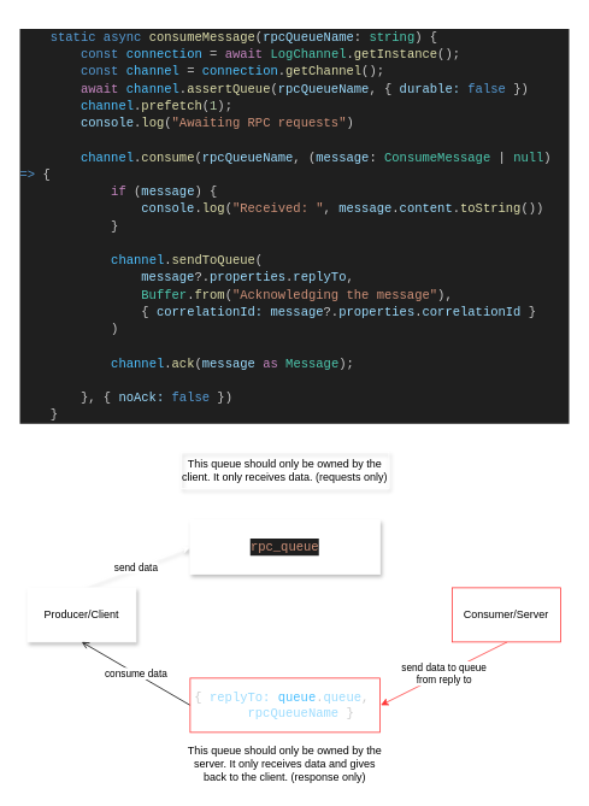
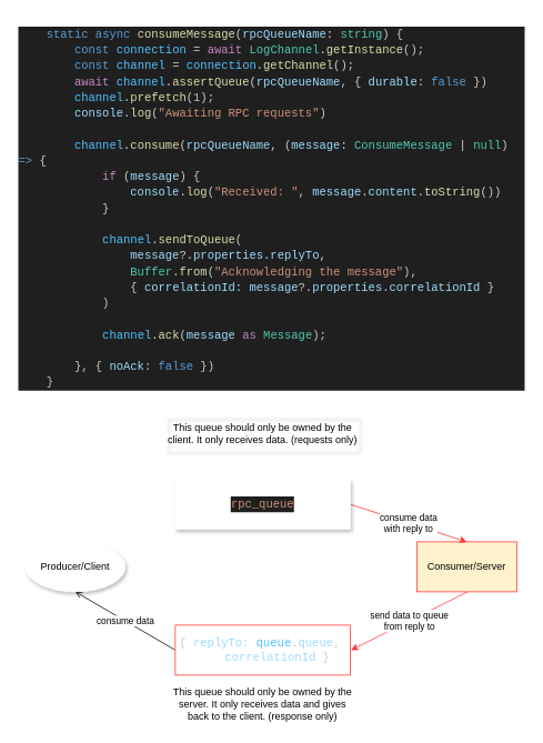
  <mxCell id="0" />
  <mxCell id="1" parent="0" />
- <mxCell id="2" value="send data" style="edgeStyle=none;html=1;exitX=0.5;exitY=0;exitDx=0;exitDy=0;entryX=0;entryY=0.5;entryDx=0;entryDy=0;strokeColor=#FFFFFF;shadow=1;" parent="1" source="3" target="7" edge="1"><mxGeometry relative="1" as="geometry" /></mxCell>
- <mxCell id="3" value="Producer/Client" style="rounded=0;whiteSpace=wrap;html=1;strokeColor=#FFFFFF;shadow=1;" parent="1" vertex="1"><mxGeometry x="30" y="650" width="120" height="60" as="geometry" /></mxCell>
+ <mxCell id="3" value="Producer/Client" style="ellipse;whiteSpace=wrap;html=1;strokeColor=#FFFFFF;shadow=1;" parent="1" vertex="1"><mxGeometry x="30" y="650" width="120" height="60" as="geometry" /></mxCell>
  <mxCell id="4" value="send data to queue&lt;br&gt;from reply to" style="edgeStyle=none;html=1;exitX=0.5;exitY=1;exitDx=0;exitDy=0;entryX=1;entryY=0.5;entryDx=0;entryDy=0;strokeColor=#FF3333;" parent="1" edge="1"><mxGeometry relative="1" as="geometry"><mxPoint x="561" y="710" as="sourcePoint" /><mxPoint x="421" y="780" as="targetPoint" /></mxGeometry></mxCell>
- <mxCell id="5" value="Consumer/Server" style="rounded=0;whiteSpace=wrap;html=1;strokeColor=#FF3333;" parent="1" vertex="1"><mxGeometry x="500" y="650" width="120" height="60" as="geometry" /></mxCell>
+ <mxCell id="5" value="Consumer/Server" style="rounded=0;whiteSpace=wrap;html=1;strokeColor=#FF3333;fillColor=#fff2cc;" parent="1" vertex="1"><mxGeometry x="500" y="650" width="120" height="60" as="geometry" /></mxCell>
+ <mxCell id="6" value="consume data &lt;br&gt;with reply to" style="edgeStyle=none;html=1;exitX=1;exitY=0.5;exitDx=0;exitDy=0;entryX=0.5;entryY=0;entryDx=0;entryDy=0;strokeColor=#FF3333;" parent="1" source="7" target="5" edge="1"><mxGeometry relative="1" as="geometry" /></mxCell>
  <mxCell id="7" value="&lt;div style=&quot;color: rgb(204, 204, 204); background-color: rgb(31, 31, 31); font-family: Consolas, &amp;quot;Courier New&amp;quot;, monospace; font-size: 14px; line-height: 19px;&quot;&gt;&lt;span style=&quot;color: rgb(206, 145, 120); text-align: left;&quot;&gt;rpc_queue&lt;/span&gt;&lt;br&gt;&lt;/div&gt;" style="rounded=0;whiteSpace=wrap;html=1;strokeColor=#FFFFFF;shadow=1;" parent="1" vertex="1"><mxGeometry x="210" y="575" width="210" height="60" as="geometry" /></mxCell>
  <mxCell id="8" value="consume data" style="edgeStyle=none;html=1;exitX=0;exitY=0.5;exitDx=0;exitDy=0;entryX=0.5;entryY=1;entryDx=0;entryDy=0;endArrow=open;" parent="1" source="9" target="3" edge="1"><mxGeometry relative="1" as="geometry" /></mxCell>
- <mxCell id="9" value="&lt;div style=&quot;text-align: center; color: rgb(204, 204, 204); font-family: Consolas, &amp;quot;Courier New&amp;quot;, monospace; font-size: 14px;&quot;&gt;{&amp;nbsp;&lt;span style=&quot;background-color: initial; color: rgb(156, 220, 254);&quot;&gt;replyTo&lt;/span&gt;&lt;span style=&quot;background-color: initial; color: rgb(156, 220, 254);&quot;&gt;:&lt;/span&gt;&lt;span style=&quot;background-color: initial;&quot;&gt;&amp;nbsp;&lt;/span&gt;&lt;span style=&quot;background-color: initial; color: rgb(79, 193, 255);&quot;&gt;queue&lt;/span&gt;&lt;span style=&quot;background-color: initial;&quot;&gt;.&lt;/span&gt;&lt;span style=&quot;background-color: initial; color: rgb(156, 220, 254);&quot;&gt;queue&lt;/span&gt;&lt;span style=&quot;background-color: initial;&quot;&gt;,&lt;/span&gt;&lt;span style=&quot;background-color: initial;&quot;&gt;&amp;nbsp; &amp;nbsp; &amp;nbsp;&lt;/span&gt;&lt;span style=&quot;background-color: initial;&quot;&gt;&amp;nbsp;&lt;/span&gt;&lt;span style=&quot;background-color: initial; color: rgb(156, 220, 254);&quot;&gt;rpcQueueName&amp;nbsp;&lt;/span&gt;&lt;span style=&quot;background-color: initial;&quot;&gt;}&lt;/span&gt;&lt;/div&gt;" style="rounded=0;whiteSpace=wrap;html=1;align=left;strokeColor=#FF3333;" parent="1" vertex="1"><mxGeometry x="210" y="750" width="210" height="60" as="geometry" /></mxCell>
+ <mxCell id="9" value="&lt;div style=&quot;text-align: center; color: rgb(204, 204, 204); font-family: Consolas, &amp;quot;Courier New&amp;quot;, monospace; font-size: 14px;&quot;&gt;{&amp;nbsp;&lt;span style=&quot;background-color: initial; color: rgb(156, 220, 254);&quot;&gt;replyTo&lt;/span&gt;&lt;span style=&quot;background-color: initial; color: rgb(156, 220, 254);&quot;&gt;:&lt;/span&gt;&lt;span style=&quot;background-color: initial;&quot;&gt;&amp;nbsp;&lt;/span&gt;&lt;span style=&quot;background-color: initial; color: rgb(79, 193, 255);&quot;&gt;queue&lt;/span&gt;&lt;span style=&quot;background-color: initial;&quot;&gt;.&lt;/span&gt;&lt;span style=&quot;background-color: initial; color: rgb(156, 220, 254);&quot;&gt;queue&lt;/span&gt;&lt;span style=&quot;background-color: initial;&quot;&gt;,&lt;/span&gt;&lt;span style=&quot;background-color: initial;&quot;&gt;&amp;nbsp; &amp;nbsp; &amp;nbsp;&lt;/span&gt;&lt;span style=&quot;background-color: initial;&quot;&gt;&amp;nbsp;&lt;/span&gt;&lt;span style=&quot;background-color: initial; color: rgb(156, 220, 254);&quot;&gt;correlationId&amp;nbsp;&lt;/span&gt;&lt;span style=&quot;background-color: initial;&quot;&gt;}&lt;/span&gt;&lt;/div&gt;" style="rounded=0;whiteSpace=wrap;html=1;align=left;strokeColor=#FF3333;" parent="1" vertex="1"><mxGeometry x="210" y="750" width="210" height="60" as="geometry" /></mxCell>
  <mxCell id="10" value="This queue should only be owned by the client. It only receives data. (requests only)" style="text;html=1;strokeColor=#FFFFFF;fillColor=none;align=center;verticalAlign=middle;whiteSpace=wrap;rounded=0;shadow=1;" parent="1" vertex="1"><mxGeometry x="200" y="500" width="230" height="40" as="geometry" /></mxCell>
  <mxCell id="11" value="This queue should only be owned by the server. It only receives data and gives back to the client. (response only)" style="text;html=1;strokeColor=none;fillColor=none;align=center;verticalAlign=middle;whiteSpace=wrap;rounded=0;" parent="1" vertex="1"><mxGeometry x="205" y="820" width="220" height="50" as="geometry" /></mxCell>
  <mxCell id="12" value="&lt;div style=&quot;color: rgb(204, 204, 204); background-color: rgb(31, 31, 31); font-family: Consolas, &amp;quot;Courier New&amp;quot;, monospace; font-size: 14px; line-height: 19px;&quot;&gt;&lt;div style=&quot;line-height: 19px;&quot;&gt;&lt;div&gt;&amp;nbsp; &amp;nbsp; &lt;span style=&quot;color: #569cd6;&quot;&gt;static&lt;/span&gt; &lt;span style=&quot;color: #569cd6;&quot;&gt;async&lt;/span&gt; &lt;span style=&quot;color: #dcdcaa;&quot;&gt;consumeMessage&lt;/span&gt;(&lt;span style=&quot;color: #9cdcfe;&quot;&gt;rpcQueueName&lt;/span&gt;&lt;span style=&quot;color: #d4d4d4;&quot;&gt;:&lt;/span&gt; &lt;span style=&quot;color: #4ec9b0;&quot;&gt;string&lt;/span&gt;) {&lt;/div&gt;&lt;div&gt;&amp;nbsp; &amp;nbsp; &amp;nbsp; &amp;nbsp; &lt;span style=&quot;color: #569cd6;&quot;&gt;const&lt;/span&gt; &lt;span style=&quot;color: #4fc1ff;&quot;&gt;connection&lt;/span&gt; &lt;span style=&quot;color: #d4d4d4;&quot;&gt;=&lt;/span&gt; &lt;span style=&quot;color: #c586c0;&quot;&gt;await&lt;/span&gt; &lt;span style=&quot;color: #4ec9b0;&quot;&gt;LogChannel&lt;/span&gt;.&lt;span style=&quot;color: #dcdcaa;&quot;&gt;getInstance&lt;/span&gt;();&lt;/div&gt;&lt;div&gt;&amp;nbsp; &amp;nbsp; &amp;nbsp; &amp;nbsp; &lt;span style=&quot;color: #569cd6;&quot;&gt;const&lt;/span&gt; &lt;span style=&quot;color: #4fc1ff;&quot;&gt;channel&lt;/span&gt; &lt;span style=&quot;color: #d4d4d4;&quot;&gt;=&lt;/span&gt; &lt;span style=&quot;color: #4fc1ff;&quot;&gt;connection&lt;/span&gt;.&lt;span style=&quot;color: #dcdcaa;&quot;&gt;getChannel&lt;/span&gt;();&lt;/div&gt;&lt;div&gt;&amp;nbsp; &amp;nbsp; &amp;nbsp; &amp;nbsp; &lt;span style=&quot;color: #c586c0;&quot;&gt;await&lt;/span&gt; &lt;span style=&quot;color: #4fc1ff;&quot;&gt;channel&lt;/span&gt;.&lt;span style=&quot;color: #dcdcaa;&quot;&gt;assertQueue&lt;/span&gt;(&lt;span style=&quot;color: #9cdcfe;&quot;&gt;rpcQueueName&lt;/span&gt;, { &lt;span style=&quot;color: #9cdcfe;&quot;&gt;durable&lt;/span&gt;&lt;span style=&quot;color: #9cdcfe;&quot;&gt;:&lt;/span&gt; &lt;span style=&quot;color: #569cd6;&quot;&gt;false&lt;/span&gt; })&lt;/div&gt;&lt;div&gt;&amp;nbsp; &amp;nbsp; &amp;nbsp; &amp;nbsp; &lt;span style=&quot;color: #4fc1ff;&quot;&gt;channel&lt;/span&gt;.&lt;span style=&quot;color: #dcdcaa;&quot;&gt;prefetch&lt;/span&gt;(&lt;span style=&quot;color: #b5cea8;&quot;&gt;1&lt;/span&gt;);&lt;/div&gt;&lt;div&gt;&amp;nbsp; &amp;nbsp; &amp;nbsp; &amp;nbsp; &lt;span style=&quot;color: #9cdcfe;&quot;&gt;console&lt;/span&gt;.&lt;span style=&quot;color: #dcdcaa;&quot;&gt;log&lt;/span&gt;(&lt;span style=&quot;color: #ce9178;&quot;&gt;&quot;Awaiting RPC requests&quot;&lt;/span&gt;)&lt;/div&gt;&lt;br&gt;&lt;div&gt;&amp;nbsp; &amp;nbsp; &amp;nbsp; &amp;nbsp; &lt;span style=&quot;color: #4fc1ff;&quot;&gt;channel&lt;/span&gt;.&lt;span style=&quot;color: #dcdcaa;&quot;&gt;consume&lt;/span&gt;(&lt;span style=&quot;color: #9cdcfe;&quot;&gt;rpcQueueName&lt;/span&gt;, (&lt;span style=&quot;color: #9cdcfe;&quot;&gt;message&lt;/span&gt;&lt;span style=&quot;color: #d4d4d4;&quot;&gt;:&lt;/span&gt; &lt;span style=&quot;color: #4ec9b0;&quot;&gt;ConsumeMessage&lt;/span&gt; &lt;span style=&quot;color: #d4d4d4;&quot;&gt;|&lt;/span&gt; &lt;span style=&quot;color: #4ec9b0;&quot;&gt;null&lt;/span&gt;) &lt;span style=&quot;color: #569cd6;&quot;&gt;=&amp;gt;&lt;/span&gt; {&lt;/div&gt;&lt;div&gt;&amp;nbsp; &amp;nbsp; &amp;nbsp; &amp;nbsp; &amp;nbsp; &amp;nbsp; &lt;span style=&quot;color: #c586c0;&quot;&gt;if&lt;/span&gt; (&lt;span style=&quot;color: #9cdcfe;&quot;&gt;message&lt;/span&gt;) {&lt;/div&gt;&lt;div&gt;&amp;nbsp; &amp;nbsp; &amp;nbsp; &amp;nbsp; &amp;nbsp; &amp;nbsp; &amp;nbsp; &amp;nbsp; &lt;span style=&quot;color: #9cdcfe;&quot;&gt;console&lt;/span&gt;.&lt;span style=&quot;color: #dcdcaa;&quot;&gt;log&lt;/span&gt;(&lt;span style=&quot;color: #ce9178;&quot;&gt;&quot;Received: &quot;&lt;/span&gt;, &lt;span style=&quot;color: #9cdcfe;&quot;&gt;message&lt;/span&gt;.&lt;span style=&quot;color: #9cdcfe;&quot;&gt;content&lt;/span&gt;.&lt;span style=&quot;color: #dcdcaa;&quot;&gt;toString&lt;/span&gt;())&lt;/div&gt;&lt;div&gt;&amp;nbsp; &amp;nbsp; &amp;nbsp; &amp;nbsp; &amp;nbsp; &amp;nbsp; }&lt;/div&gt;&lt;br&gt;&lt;div&gt;&amp;nbsp; &amp;nbsp; &amp;nbsp; &amp;nbsp; &amp;nbsp; &amp;nbsp; &lt;span style=&quot;color: #4fc1ff;&quot;&gt;channel&lt;/span&gt;.&lt;span style=&quot;color: #dcdcaa;&quot;&gt;sendToQueue&lt;/span&gt;(&lt;/div&gt;&lt;div&gt;&amp;nbsp; &amp;nbsp; &amp;nbsp; &amp;nbsp; &amp;nbsp; &amp;nbsp; &amp;nbsp; &amp;nbsp; &lt;span style=&quot;color: #9cdcfe;&quot;&gt;message&lt;/span&gt;?.&lt;span style=&quot;color: #9cdcfe;&quot;&gt;properties&lt;/span&gt;.&lt;span style=&quot;color: #9cdcfe;&quot;&gt;replyTo&lt;/span&gt;, &lt;/div&gt;&lt;div&gt;&amp;nbsp; &amp;nbsp; &amp;nbsp; &amp;nbsp; &amp;nbsp; &amp;nbsp; &amp;nbsp; &amp;nbsp; &lt;span style=&quot;color: #4ec9b0;&quot;&gt;Buffer&lt;/span&gt;.&lt;span style=&quot;color: #dcdcaa;&quot;&gt;from&lt;/span&gt;(&lt;span style=&quot;color: #ce9178;&quot;&gt;&quot;Acknowledging the message&quot;&lt;/span&gt;), &lt;/div&gt;&lt;div&gt;&amp;nbsp; &amp;nbsp; &amp;nbsp; &amp;nbsp; &amp;nbsp; &amp;nbsp; &amp;nbsp; &amp;nbsp; { &lt;span style=&quot;color: #9cdcfe;&quot;&gt;correlationId&lt;/span&gt;&lt;span style=&quot;color: #9cdcfe;&quot;&gt;:&lt;/span&gt; &lt;span style=&quot;color: #9cdcfe;&quot;&gt;message&lt;/span&gt;?.&lt;span style=&quot;color: #9cdcfe;&quot;&gt;properties&lt;/span&gt;.&lt;span style=&quot;color: #9cdcfe;&quot;&gt;correlationId&lt;/span&gt; }&lt;/div&gt;&lt;div&gt;&amp;nbsp; &amp;nbsp; &amp;nbsp; &amp;nbsp; &amp;nbsp; &amp;nbsp; )&lt;/div&gt;&lt;br&gt;&lt;div&gt;&amp;nbsp; &amp;nbsp; &amp;nbsp; &amp;nbsp; &amp;nbsp; &amp;nbsp; &lt;span style=&quot;color: #4fc1ff;&quot;&gt;channel&lt;/span&gt;.&lt;span style=&quot;color: #dcdcaa;&quot;&gt;ack&lt;/span&gt;(&lt;span style=&quot;color: #9cdcfe;&quot;&gt;message&lt;/span&gt; &lt;span style=&quot;color: #c586c0;&quot;&gt;as&lt;/span&gt; &lt;span style=&quot;color: #4ec9b0;&quot;&gt;Message&lt;/span&gt;);&lt;/div&gt;&lt;br&gt;&lt;div&gt;&amp;nbsp; &amp;nbsp; &amp;nbsp; &amp;nbsp; }, { &lt;span style=&quot;color: #9cdcfe;&quot;&gt;noAck&lt;/span&gt;&lt;span style=&quot;color: #9cdcfe;&quot;&gt;:&lt;/span&gt; &lt;span style=&quot;color: #569cd6;&quot;&gt;false&lt;/span&gt; })&lt;/div&gt;&lt;div&gt;&amp;nbsp; &amp;nbsp; }&lt;/div&gt;&lt;/div&gt;&lt;/div&gt;" style="text;html=1;strokeColor=none;fillColor=none;align=left;verticalAlign=middle;whiteSpace=wrap;rounded=0;shadow=1;" parent="1" vertex="1"><mxGeometry x="20" y="20" width="610" height="460" as="geometry" /></mxCell>
